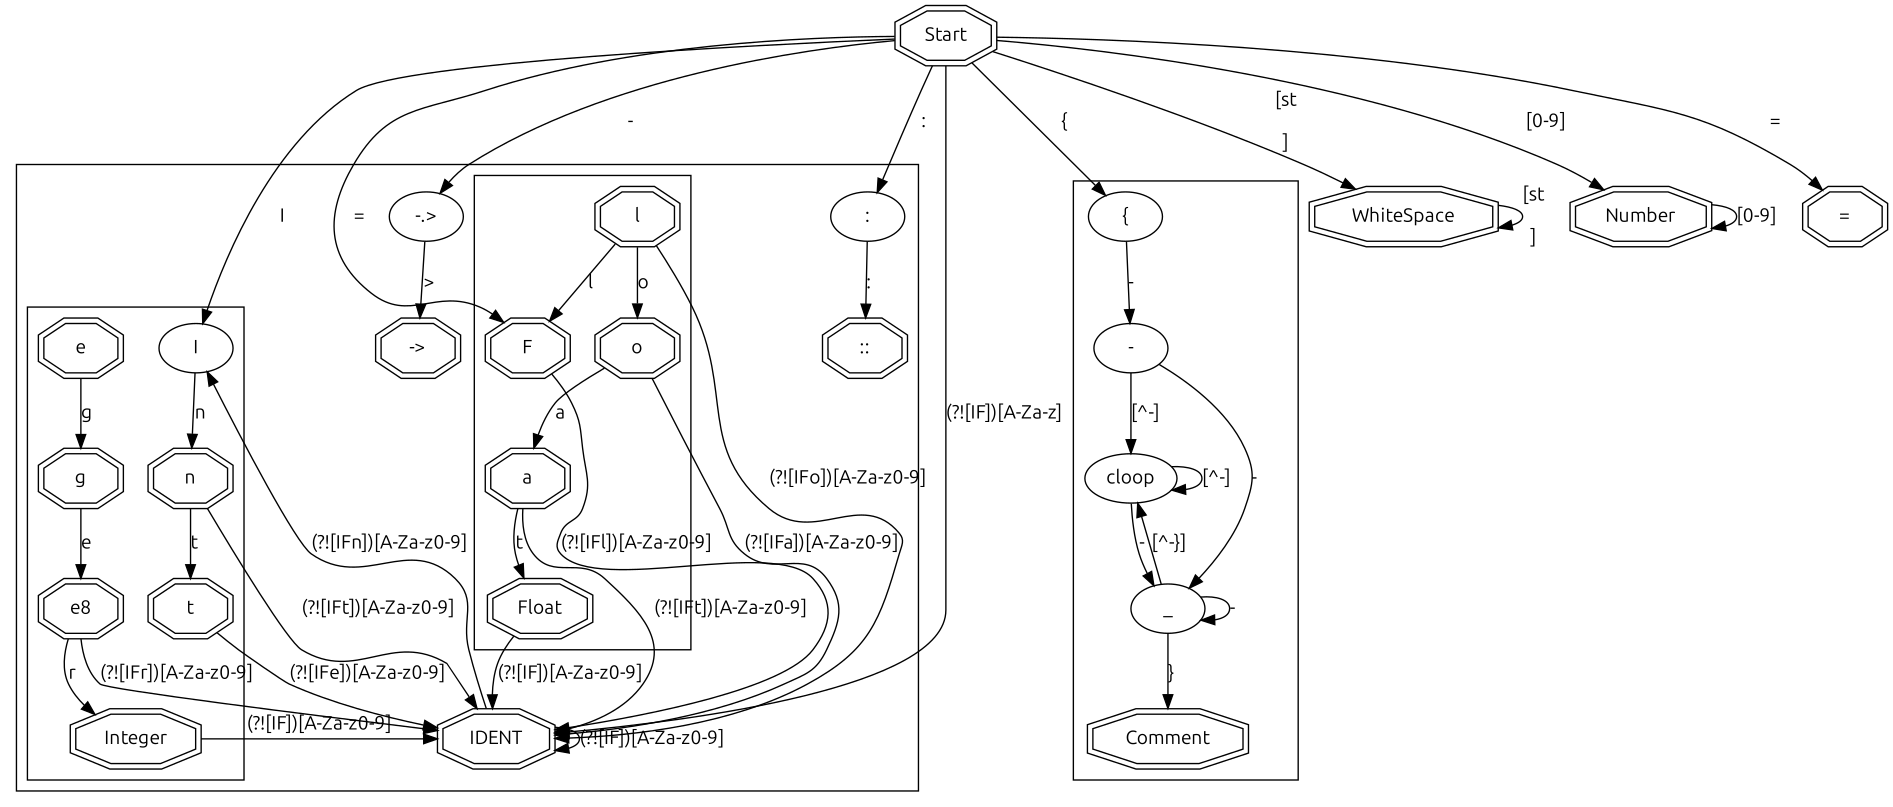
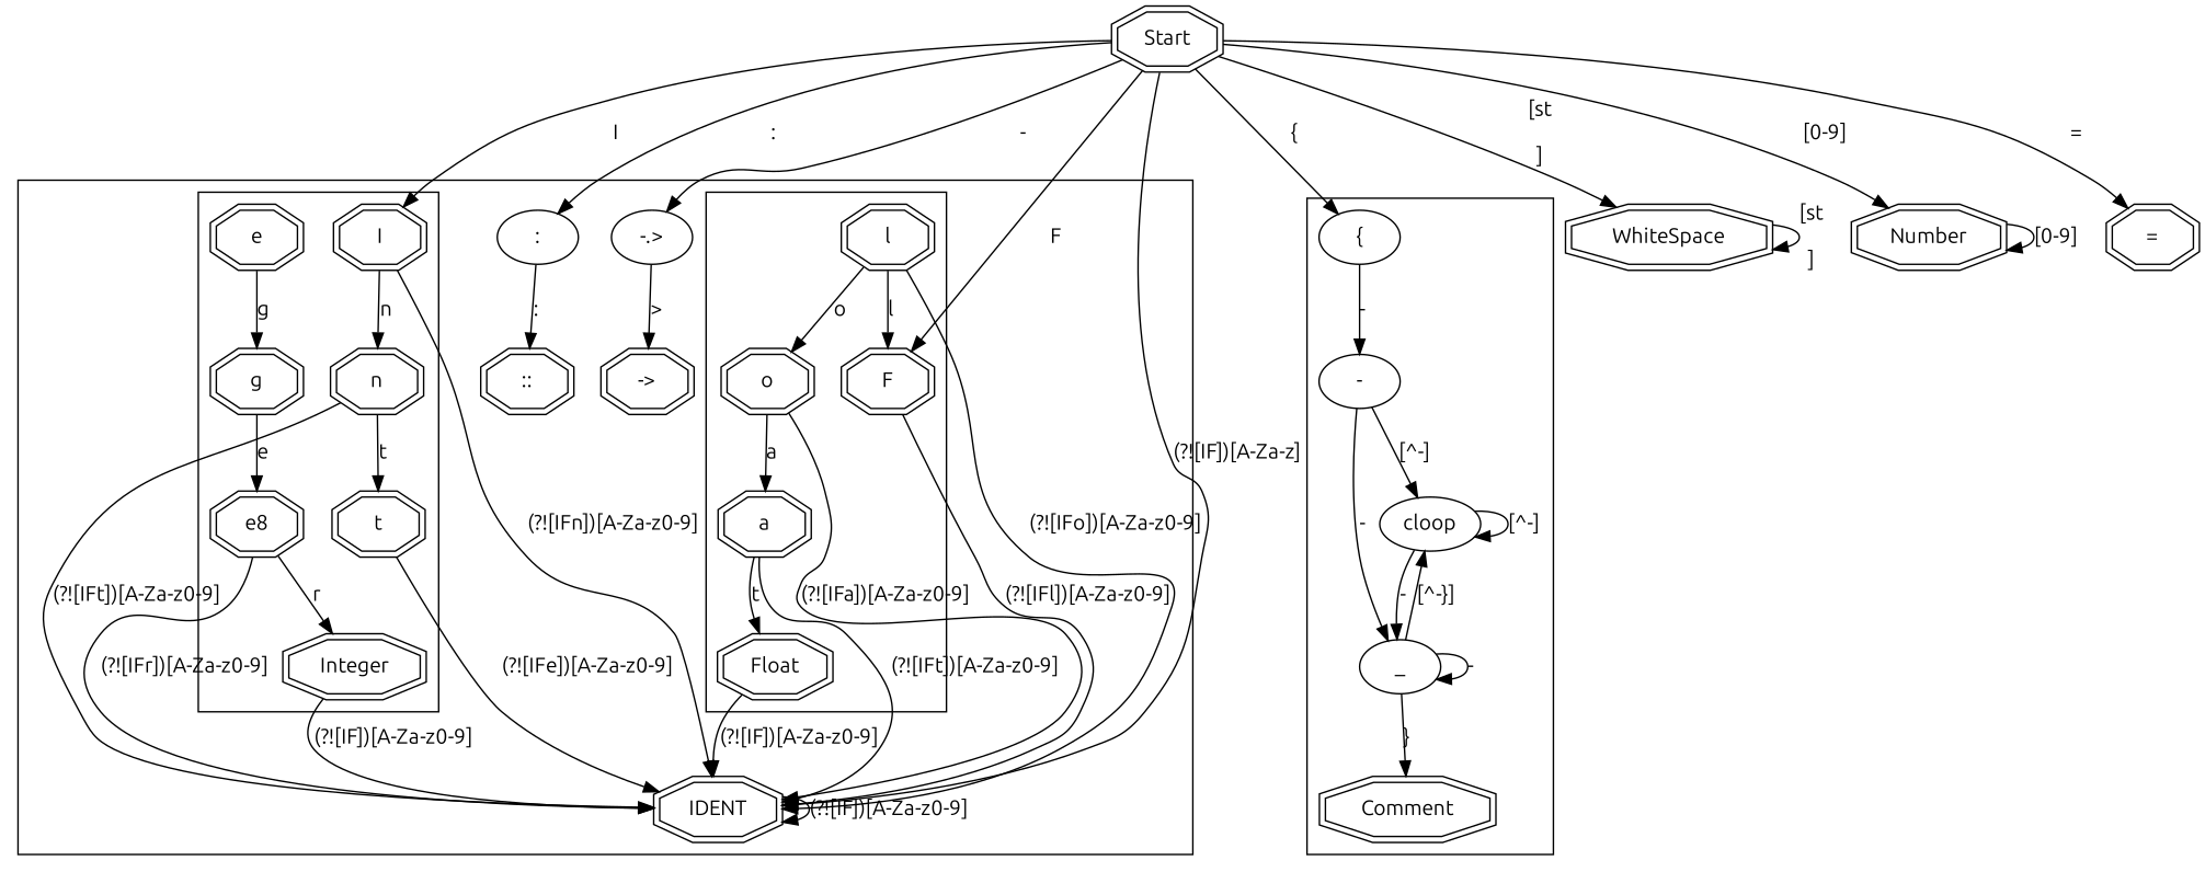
  digraph {
    fontname=Ubuntu
    node [fontname=Ubuntu shape=doubleoctagon]
    edge [fontname=Ubuntu]
    F
    l
    o
    a
    Float
-   I [shape=ellipse]
+   I
    n
    t
    e
    g
    n11 [label=e8]
    Integer
    IDENT
    "::"
    ":" [shape=""]
    "->"
    "-.>" [shape=""]
    "{" [shape=""]
    "-" [shape=""]
    cloop [shape=""]
    _ [shape=""]
    Comment
    WhiteSpace
    Start
    Number
    "="
    subgraph cluster_1 {
      IDENT
      "::"
      ":"
      "->"
      "-.>"
      subgraph cluster_2 {
        F
        l
        o
        a
        Float
      }
      subgraph cluster_3 {
        I
        n
        t
        e
        g
        n11
        Integer
      }
    }
    subgraph cluster_4 {
      "{"
      "-"
      cloop
      _
      Comment
    }
    F -> IDENT [label="(?![IFl])[A-Za-z0-9]"]
    l -> F [label=l]
    l -> o [label=o]
    l -> IDENT [label="(?![IFo])[A-Za-z0-9]"]
    o -> a [label=a]
    o -> IDENT [label="(?![IFa])[A-Za-z0-9]"]
    a -> Float [label=t]
    a -> IDENT [label="(?![IFt])[A-Za-z0-9]"]
    Float -> IDENT [label="(?![IF])[A-Za-z0-9]"]
    I -> n [label=n]
-   IDENT -> I [label="(?![IFn])[A-Za-z0-9]"]
+   I -> IDENT [label="(?![IFn])[A-Za-z0-9]"]
    n -> t [label=t]
    n -> IDENT [label="(?![IFt])[A-Za-z0-9]"]
    t -> IDENT [label="(?![IFe])[A-Za-z0-9]"]
    e -> g [label=g]
    g -> n11 [label=e]
    n11 -> Integer [label=r]
    n11 -> IDENT [label="(?![IFr])[A-Za-z0-9]"]
    Integer -> IDENT [label="(?![IF])[A-Za-z0-9]"]
    IDENT -> IDENT [label="(?![IF])[A-Za-z0-9]"]
    ":" -> "::" [label=":"]
    "-.>" -> "->" [label=">"]
    "{" -> "-" [label="-"]
    "-" -> cloop [label="[^-]"]
    "-" -> _ [label="-"]
    cloop -> cloop [label="[^-]"]
    cloop -> _ [label="-"]
    _ -> cloop [label="[^-}]"]
    _ -> _ [label="-"]
    _ -> Comment [label="}"]
    WhiteSpace -> WhiteSpace [label="[\s\t\n\r]"]
-   Start -> F [label="="]
+   Start -> F [label=F]
    Start -> I [label=I]
    Start -> IDENT [label="(?![IF])[A-Za-z]"]
    Start -> ":" [label=":"]
    Start -> "-.>" [label="-"]
    Start -> "{" [label="{"]
    Start -> WhiteSpace [label="[\s\t\n\r]"]
    Start -> Number [label="[0-9]"]
    Start -> "=" [label="="]
    Number -> Number [label="[0-9]"]
  }
